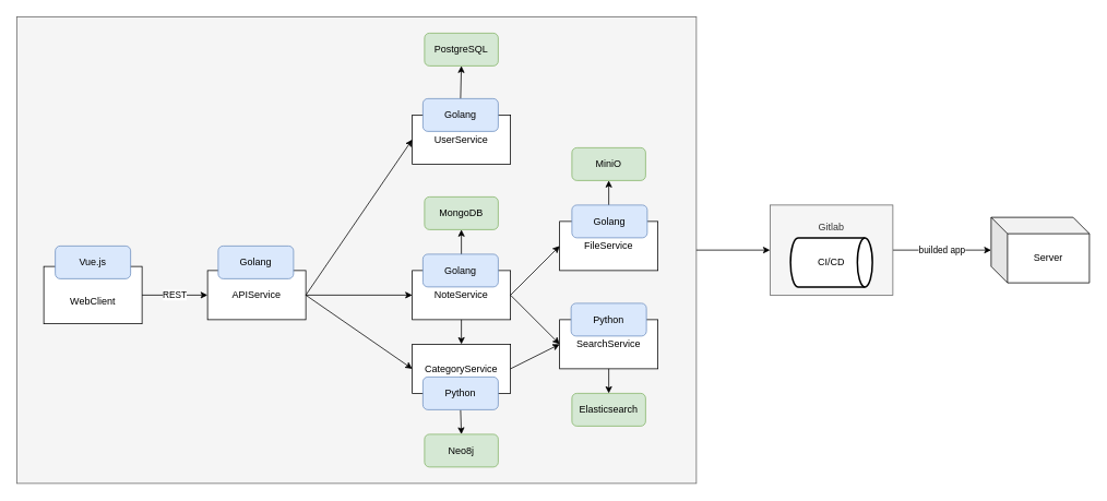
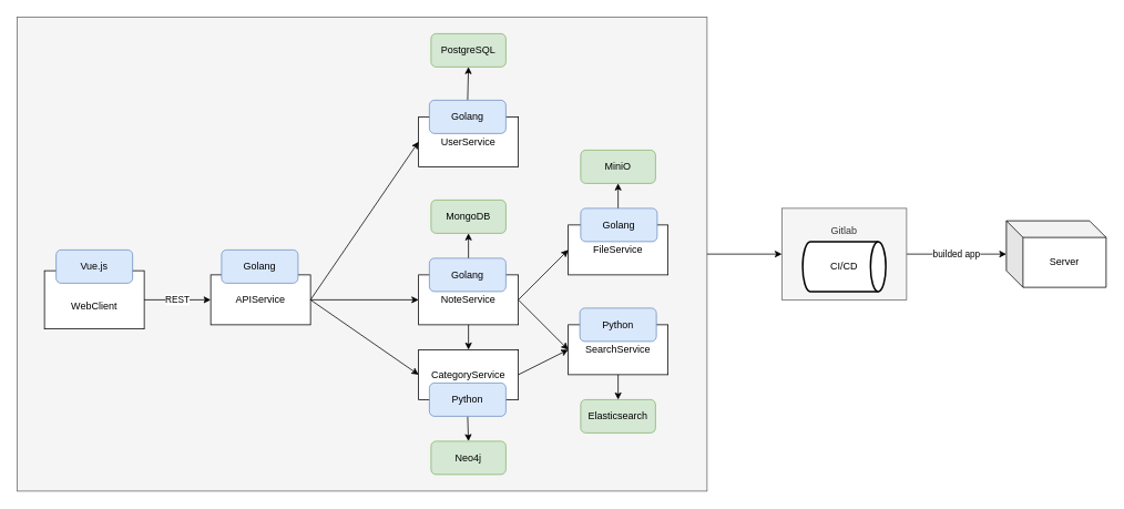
  <mxCell id="0" />
  <mxCell id="1" parent="0" />
  <mxCell id="2" value="" style="rounded=0;whiteSpace=wrap;html=1;fillColor=#f5f5f5;fontColor=#333333;strokeColor=#666666;" vertex="1" parent="1"><mxGeometry x="20" y="20" width="830" height="570" as="geometry" /></mxCell>
  <mxCell id="3" value="MongoDB" style="rounded=1;whiteSpace=wrap;html=1;fillColor=#d5e8d4;strokeColor=#82b366;" vertex="1" parent="1"><mxGeometry x="518" y="240" width="90" height="40" as="geometry" /></mxCell>
  <mxCell id="4" value="MiniO" style="rounded=1;whiteSpace=wrap;html=1;fillColor=#d5e8d4;strokeColor=#82b366;" vertex="1" parent="1"><mxGeometry x="698" y="180" width="90" height="40" as="geometry" /></mxCell>
- <mxCell id="5" value="Neo8j" style="rounded=1;whiteSpace=wrap;html=1;fillColor=#d5e8d4;strokeColor=#82b366;" vertex="1" parent="1"><mxGeometry x="518" y="530" width="90" height="40" as="geometry" /></mxCell>
+ <mxCell id="5" value="Neo4j" style="rounded=1;whiteSpace=wrap;html=1;fillColor=#d5e8d4;strokeColor=#82b366;" vertex="1" parent="1"><mxGeometry x="518" y="530" width="90" height="40" as="geometry" /></mxCell>
  <mxCell id="6" value="" style="group" vertex="1" connectable="0" parent="1"><mxGeometry x="940" y="250" width="375" height="110" as="geometry" /></mxCell>
  <mxCell id="7" value="Server" style="shape=cube;whiteSpace=wrap;html=1;boundedLbl=1;backgroundOutline=1;darkOpacity=0.05;darkOpacity2=0.1;" vertex="1" parent="6"><mxGeometry x="270" y="15" width="120" height="80" as="geometry" /></mxCell>
  <mxCell id="8" value="builded app" style="edgeStyle=orthogonalEdgeStyle;rounded=0;orthogonalLoop=1;jettySize=auto;html=1;exitX=1;exitY=0.5;exitDx=0;exitDy=0;entryX=0;entryY=0.5;entryDx=0;entryDy=0;entryPerimeter=0;" edge="1" parent="6" source="10" target="7"><mxGeometry relative="1" as="geometry" /></mxCell>
  <mxCell id="9" value="" style="group" vertex="1" connectable="0" parent="6"><mxGeometry width="150" height="110" as="geometry" /></mxCell>
  <mxCell id="10" value="Gitlab&lt;br&gt;&lt;br&gt;&lt;br&gt;&lt;br&gt;&lt;br&gt;" style="rounded=0;whiteSpace=wrap;html=1;fillColor=#f5f5f5;fontColor=#333333;strokeColor=#666666;" vertex="1" parent="9"><mxGeometry width="150" height="110" as="geometry" /></mxCell>
  <mxCell id="11" value="CI/CD" style="strokeWidth=2;html=1;shape=mxgraph.flowchart.direct_data;whiteSpace=wrap;" vertex="1" parent="9"><mxGeometry x="25" y="40" width="100" height="60" as="geometry" /></mxCell>
  <mxCell id="12" style="edgeStyle=none;rounded=0;orthogonalLoop=1;jettySize=auto;html=1;exitX=1;exitY=0.5;exitDx=0;exitDy=0;entryX=0;entryY=0.5;entryDx=0;entryDy=0;" edge="1" parent="1" source="2" target="10"><mxGeometry relative="1" as="geometry" /></mxCell>
  <mxCell id="13" value="PostgreSQL" style="rounded=1;whiteSpace=wrap;html=1;fillColor=#d5e8d4;strokeColor=#82b366;" vertex="1" parent="1"><mxGeometry x="518" width="90" height="40" as="geometry" y="40" /></mxCell>
  <mxCell id="14" style="edgeStyle=none;rounded=0;orthogonalLoop=1;jettySize=auto;html=1;exitX=0.5;exitY=0;exitDx=0;exitDy=0;entryX=0.5;entryY=1;entryDx=0;entryDy=0;startArrow=none;" edge="1" parent="1" source="42" target="13"><mxGeometry relative="1" as="geometry" /></mxCell>
  <mxCell id="15" value="Elasticsearch" style="rounded=1;whiteSpace=wrap;html=1;fillColor=#d5e8d4;strokeColor=#82b366;" vertex="1" parent="1"><mxGeometry x="698" y="480" width="90" height="40" as="geometry" /></mxCell>
  <mxCell id="16" style="edgeStyle=none;rounded=0;orthogonalLoop=1;jettySize=auto;html=1;exitX=0.5;exitY=0;exitDx=0;exitDy=0;entryX=0.5;entryY=1;entryDx=0;entryDy=0;" edge="1" parent="1" source="17" target="3"><mxGeometry relative="1" as="geometry" /></mxCell>
  <mxCell id="17" value="NoteService" style="rounded=0;whiteSpace=wrap;html=1;" vertex="1" parent="1"><mxGeometry x="503" y="330" width="120" height="60" as="geometry" /></mxCell>
  <mxCell id="18" style="edgeStyle=none;rounded=0;orthogonalLoop=1;jettySize=auto;html=1;exitX=0.5;exitY=0;exitDx=0;exitDy=0;entryX=0.5;entryY=1;entryDx=0;entryDy=0;" edge="1" parent="1" source="19" target="4"><mxGeometry relative="1" as="geometry" /></mxCell>
  <mxCell id="19" value="FileService" style="rounded=0;whiteSpace=wrap;html=1;" vertex="1" parent="1"><mxGeometry x="683" y="270" width="120" height="60" as="geometry" /></mxCell>
  <mxCell id="20" style="edgeStyle=none;rounded=0;orthogonalLoop=1;jettySize=auto;html=1;exitX=1;exitY=0.5;exitDx=0;exitDy=0;entryX=0;entryY=0.5;entryDx=0;entryDy=0;" edge="1" parent="1" source="17" target="19"><mxGeometry relative="1" as="geometry" /></mxCell>
  <mxCell id="21" style="edgeStyle=none;rounded=0;orthogonalLoop=1;jettySize=auto;html=1;exitX=0.5;exitY=1;exitDx=0;exitDy=0;entryX=0.5;entryY=0;entryDx=0;entryDy=0;startArrow=none;" edge="1" parent="1" source="44" target="5"><mxGeometry relative="1" as="geometry" /></mxCell>
  <mxCell id="22" value="CategoryService" style="rounded=0;whiteSpace=wrap;html=1;" vertex="1" parent="1"><mxGeometry x="503" y="420" width="120" height="60" as="geometry" /></mxCell>
  <mxCell id="23" style="edgeStyle=none;rounded=0;orthogonalLoop=1;jettySize=auto;html=1;exitX=0.5;exitY=1;exitDx=0;exitDy=0;entryX=0.5;entryY=0;entryDx=0;entryDy=0;" edge="1" parent="1" source="17" target="22"><mxGeometry relative="1" as="geometry" /></mxCell>
  <mxCell id="24" value="UserService" style="rounded=0;whiteSpace=wrap;html=1;" vertex="1" parent="1"><mxGeometry x="503" y="140" width="120" height="60" as="geometry" /></mxCell>
  <mxCell id="25" value="" style="group" vertex="1" connectable="0" parent="1"><mxGeometry x="683" y="370" width="120" height="80" as="geometry" /></mxCell>
  <mxCell id="26" value="SearchService" style="rounded=0;whiteSpace=wrap;html=1;movable=1;resizable=1;rotatable=1;deletable=1;editable=1;connectable=1;" vertex="1" parent="25"><mxGeometry y="20" width="120" height="60" as="geometry" /></mxCell>
  <mxCell id="27" value="Python" style="rounded=1;whiteSpace=wrap;html=1;fillColor=#dae8fc;strokeColor=#6c8ebf;movable=1;resizable=1;rotatable=1;deletable=1;editable=1;connectable=1;" vertex="1" parent="25"><mxGeometry x="14" width="92" height="40" as="geometry" /></mxCell>
  <mxCell id="28" style="edgeStyle=none;rounded=0;orthogonalLoop=1;jettySize=auto;html=1;exitX=1;exitY=0.5;exitDx=0;exitDy=0;entryX=0;entryY=0.5;entryDx=0;entryDy=0;" edge="1" parent="1" source="17" target="26"><mxGeometry relative="1" as="geometry" /></mxCell>
  <mxCell id="29" value="" style="group" vertex="1" connectable="0" parent="1"><mxGeometry x="53" y="300" width="320" height="95" as="geometry" /></mxCell>
  <mxCell id="30" value="" style="group" vertex="1" connectable="0" parent="29"><mxGeometry x="200" width="120" height="90" as="geometry" /></mxCell>
  <mxCell id="31" value="APIService" style="rounded=0;whiteSpace=wrap;html=1;" vertex="1" parent="30"><mxGeometry y="30" width="120" height="60" as="geometry" /></mxCell>
  <mxCell id="32" value="" style="group" vertex="1" connectable="0" parent="29"><mxGeometry width="120" height="95" as="geometry" /></mxCell>
  <mxCell id="33" value="&lt;br&gt;WebClient" style="rounded=0;whiteSpace=wrap;html=1;" vertex="1" parent="32"><mxGeometry y="25" width="120" height="70" as="geometry" /></mxCell>
  <mxCell id="34" value="Vue.js" style="rounded=1;whiteSpace=wrap;html=1;fillColor=#dae8fc;strokeColor=#6c8ebf;" vertex="1" parent="32"><mxGeometry x="14" width="92" height="40" as="geometry" /></mxCell>
  <mxCell id="35" value="REST" style="edgeStyle=orthogonalEdgeStyle;rounded=0;orthogonalLoop=1;jettySize=auto;html=1;exitX=1;exitY=0.5;exitDx=0;exitDy=0;" edge="1" parent="29" source="33" target="31"><mxGeometry relative="1" as="geometry" /></mxCell>
  <mxCell id="36" style="edgeStyle=none;rounded=0;orthogonalLoop=1;jettySize=auto;html=1;exitX=1;exitY=0.5;exitDx=0;exitDy=0;entryX=0;entryY=0.5;entryDx=0;entryDy=0;" edge="1" parent="1" source="31" target="22"><mxGeometry relative="1" as="geometry" /></mxCell>
  <mxCell id="37" style="edgeStyle=none;rounded=0;orthogonalLoop=1;jettySize=auto;html=1;exitX=1;exitY=0.5;exitDx=0;exitDy=0;entryX=0;entryY=0.5;entryDx=0;entryDy=0;" edge="1" parent="1" source="31" target="24"><mxGeometry relative="1" as="geometry" /></mxCell>
  <mxCell id="38" style="edgeStyle=none;rounded=0;orthogonalLoop=1;jettySize=auto;html=1;exitX=1;exitY=0.5;exitDx=0;exitDy=0;entryX=0;entryY=0.5;entryDx=0;entryDy=0;" edge="1" parent="1" source="31" target="17"><mxGeometry relative="1" as="geometry" /></mxCell>
  <mxCell id="39" style="edgeStyle=none;rounded=0;orthogonalLoop=1;jettySize=auto;html=1;exitX=1;exitY=0.5;exitDx=0;exitDy=0;entryX=0;entryY=0.5;entryDx=0;entryDy=0;" edge="1" parent="1" source="22" target="26"><mxGeometry relative="1" as="geometry" /></mxCell>
  <mxCell id="40" style="edgeStyle=none;rounded=0;orthogonalLoop=1;jettySize=auto;html=1;exitX=0.5;exitY=1;exitDx=0;exitDy=0;entryX=0.5;entryY=0;entryDx=0;entryDy=0;" edge="1" parent="1" source="26" target="15"><mxGeometry relative="1" as="geometry" /></mxCell>
  <mxCell id="41" value="" style="edgeStyle=none;rounded=0;orthogonalLoop=1;jettySize=auto;html=1;exitX=0.5;exitY=0;exitDx=0;exitDy=0;entryX=0.5;entryY=1;entryDx=0;entryDy=0;endArrow=none;" edge="1" parent="1" source="24" target="42"><mxGeometry relative="1" as="geometry"><mxPoint x="563" y="240" as="sourcePoint" /><mxPoint x="563" y="210" as="targetPoint" /></mxGeometry></mxCell>
  <mxCell id="42" value="Golang" style="rounded=1;whiteSpace=wrap;html=1;fillColor=#dae8fc;strokeColor=#6c8ebf;" vertex="1" parent="1"><mxGeometry x="516" y="120" width="92" height="40" as="geometry" /></mxCell>
  <mxCell id="43" value="" style="edgeStyle=none;rounded=0;orthogonalLoop=1;jettySize=auto;html=1;exitX=0.5;exitY=1;exitDx=0;exitDy=0;entryX=0.5;entryY=0;entryDx=0;entryDy=0;endArrow=none;" edge="1" parent="1" source="22" target="44"><mxGeometry relative="1" as="geometry"><mxPoint x="563" y="480" as="sourcePoint" /><mxPoint x="563" y="530" as="targetPoint" /></mxGeometry></mxCell>
  <mxCell id="44" value="Python" style="rounded=1;whiteSpace=wrap;html=1;fillColor=#dae8fc;strokeColor=#6c8ebf;movable=1;resizable=1;rotatable=1;deletable=1;editable=1;connectable=1;" vertex="1" parent="1"><mxGeometry x="516" y="460" width="92" height="40" as="geometry" /></mxCell>
  <mxCell id="45" value="Golang" style="rounded=1;whiteSpace=wrap;html=1;fillColor=#dae8fc;strokeColor=#6c8ebf;" vertex="1" parent="1"><mxGeometry x="698" y="250" width="92" height="40" as="geometry" /></mxCell>
  <mxCell id="46" value="Golang" style="rounded=1;whiteSpace=wrap;html=1;fillColor=#dae8fc;strokeColor=#6c8ebf;" vertex="1" parent="1"><mxGeometry x="516" y="310" width="92" height="40" as="geometry" /></mxCell>
  <mxCell id="47" value="Golang" style="rounded=1;whiteSpace=wrap;html=1;fillColor=#dae8fc;strokeColor=#6c8ebf;" vertex="1" parent="1"><mxGeometry x="266" y="300" width="92" height="40" as="geometry" /></mxCell>
